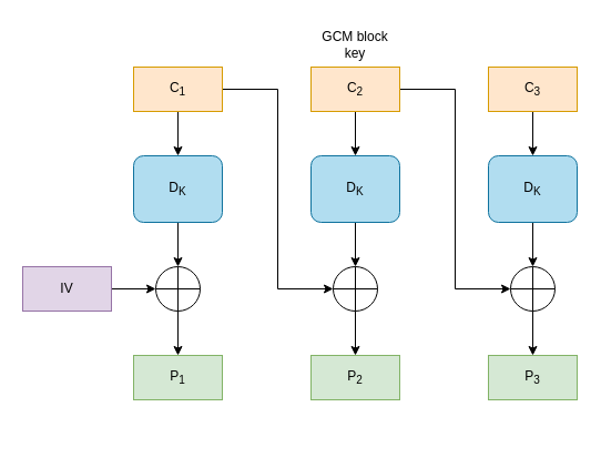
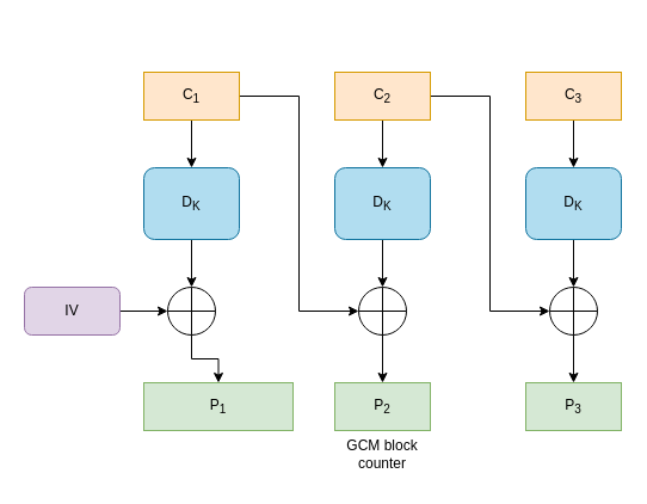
  <mxCell id="0" />
  <mxCell id="1" parent="0" />
  <mxCell id="2" style="edgeStyle=orthogonalEdgeStyle;rounded=0;orthogonalLoop=1;jettySize=auto;html=1;exitX=0.5;exitY=1;exitDx=0;exitDy=0;entryX=0.5;entryY=0;entryDx=0;entryDy=0;" parent="1" source="4" target="6" edge="1"><mxGeometry relative="1" as="geometry" /></mxCell>
  <mxCell id="3" style="edgeStyle=orthogonalEdgeStyle;rounded=0;orthogonalLoop=1;jettySize=auto;html=1;exitX=1;exitY=0.5;exitDx=0;exitDy=0;entryX=0;entryY=0.5;entryDx=0;entryDy=0;" parent="1" source="4" target="18" edge="1"><mxGeometry relative="1" as="geometry" /></mxCell>
  <mxCell id="4" value="C&lt;sub&gt;1&lt;/sub&gt;" style="rounded=0;whiteSpace=wrap;html=1;fillColor=#ffe6cc;strokeColor=#d79b00;" parent="1" vertex="1"><mxGeometry x="120" y="60" width="80" height="40" as="geometry" /></mxCell>
  <mxCell id="5" style="edgeStyle=orthogonalEdgeStyle;rounded=0;orthogonalLoop=1;jettySize=auto;html=1;exitX=0.5;exitY=1;exitDx=0;exitDy=0;entryX=0.5;entryY=0;entryDx=0;entryDy=0;" parent="1" source="6" target="8" edge="1"><mxGeometry relative="1" as="geometry" /></mxCell>
  <mxCell id="6" value="D&lt;sub&gt;K&lt;/sub&gt;" style="rounded=1;whiteSpace=wrap;html=1;fillColor=#b1ddf0;strokeColor=#10739e;" parent="1" vertex="1"><mxGeometry x="120" y="140" width="80" height="60" as="geometry" /></mxCell>
  <mxCell id="7" style="edgeStyle=orthogonalEdgeStyle;rounded=0;orthogonalLoop=1;jettySize=auto;html=1;exitX=0.5;exitY=1;exitDx=0;exitDy=0;entryX=0.5;entryY=0;entryDx=0;entryDy=0;" parent="1" source="8" target="11" edge="1"><mxGeometry relative="1" as="geometry" /></mxCell>
  <mxCell id="8" value="" style="shape=orEllipse;perimeter=ellipsePerimeter;whiteSpace=wrap;html=1;backgroundOutline=1;fillColor=none;" parent="1" vertex="1"><mxGeometry x="140" y="240" width="40" height="40" as="geometry" /></mxCell>
  <mxCell id="9" style="edgeStyle=orthogonalEdgeStyle;rounded=0;orthogonalLoop=1;jettySize=auto;html=1;exitX=1;exitY=0.5;exitDx=0;exitDy=0;entryX=0;entryY=0.5;entryDx=0;entryDy=0;" parent="1" source="10" target="8" edge="1"><mxGeometry relative="1" as="geometry" /></mxCell>
- <mxCell id="10" value="IV" style="rounded=0;whiteSpace=wrap;html=1;fillColor=#e1d5e7;strokeColor=#9673a6;" parent="1" vertex="1"><mxGeometry x="20" y="240" width="80" height="40" as="geometry" /></mxCell>
- <mxCell id="11" value="P&lt;sub&gt;1&lt;/sub&gt;" style="rounded=0;whiteSpace=wrap;html=1;fillColor=#d5e8d4;strokeColor=#82b366;" parent="1" vertex="1"><mxGeometry x="120" y="320" width="80" height="40" as="geometry" /></mxCell>
+ <mxCell id="10" value="IV" style="whiteSpace=wrap;html=1;fillColor=#e1d5e7;strokeColor=#9673a6;rounded=1;" parent="1" vertex="1"><mxGeometry x="20" y="240" width="80" height="40" as="geometry" /></mxCell>
+ <mxCell id="11" value="P&lt;sub&gt;1&lt;/sub&gt;" style="rounded=0;whiteSpace=wrap;html=1;fillColor=#d5e8d4;strokeColor=#82b366;" parent="1" vertex="1"><mxGeometry x="120" y="320" width="125" height="40" as="geometry" /></mxCell>
  <mxCell id="12" style="edgeStyle=orthogonalEdgeStyle;rounded=0;orthogonalLoop=1;jettySize=auto;html=1;exitX=0.5;exitY=1;exitDx=0;exitDy=0;entryX=0.5;entryY=0;entryDx=0;entryDy=0;" parent="1" source="14" target="16" edge="1"><mxGeometry relative="1" as="geometry" /></mxCell>
  <mxCell id="13" style="edgeStyle=orthogonalEdgeStyle;rounded=0;orthogonalLoop=1;jettySize=auto;html=1;exitX=1;exitY=0.5;exitDx=0;exitDy=0;entryX=0;entryY=0.5;entryDx=0;entryDy=0;" parent="1" source="14" target="25" edge="1"><mxGeometry relative="1" as="geometry" /></mxCell>
  <mxCell id="14" value="C&lt;sub&gt;2&lt;/sub&gt;" style="rounded=0;whiteSpace=wrap;html=1;fillColor=#ffe6cc;strokeColor=#d79b00;" parent="1" vertex="1"><mxGeometry x="280" y="60" width="80" height="40" as="geometry" /></mxCell>
  <mxCell id="15" style="edgeStyle=orthogonalEdgeStyle;rounded=0;orthogonalLoop=1;jettySize=auto;html=1;exitX=0.5;exitY=1;exitDx=0;exitDy=0;entryX=0.5;entryY=0;entryDx=0;entryDy=0;" parent="1" source="16" target="18" edge="1"><mxGeometry relative="1" as="geometry" /></mxCell>
  <mxCell id="16" value="D&lt;sub&gt;K&lt;/sub&gt;" style="rounded=1;whiteSpace=wrap;html=1;fillColor=#b1ddf0;strokeColor=#10739e;" parent="1" vertex="1"><mxGeometry x="280" y="140" width="80" height="60" as="geometry" /></mxCell>
  <mxCell id="17" style="edgeStyle=orthogonalEdgeStyle;rounded=0;orthogonalLoop=1;jettySize=auto;html=1;exitX=0.5;exitY=1;exitDx=0;exitDy=0;entryX=0.5;entryY=0;entryDx=0;entryDy=0;" parent="1" source="18" target="19" edge="1"><mxGeometry relative="1" as="geometry" /></mxCell>
  <mxCell id="18" value="" style="shape=orEllipse;perimeter=ellipsePerimeter;whiteSpace=wrap;html=1;backgroundOutline=1;fillColor=none;" parent="1" vertex="1"><mxGeometry x="300" y="240" width="40" height="40" as="geometry" /></mxCell>
  <mxCell id="19" value="P&lt;sub&gt;2&lt;/sub&gt;" style="rounded=0;whiteSpace=wrap;html=1;fillColor=#d5e8d4;strokeColor=#82b366;" parent="1" vertex="1"><mxGeometry x="280" y="320" width="80" height="40" as="geometry" /></mxCell>
  <mxCell id="20" style="edgeStyle=orthogonalEdgeStyle;rounded=0;orthogonalLoop=1;jettySize=auto;html=1;exitX=0.5;exitY=1;exitDx=0;exitDy=0;entryX=0.5;entryY=0;entryDx=0;entryDy=0;" parent="1" source="21" target="23" edge="1"><mxGeometry relative="1" as="geometry" /></mxCell>
  <mxCell id="21" value="C&lt;sub&gt;3&lt;/sub&gt;" style="rounded=0;whiteSpace=wrap;html=1;fillColor=#ffe6cc;strokeColor=#d79b00;" parent="1" vertex="1"><mxGeometry x="440" y="60" width="80" height="40" as="geometry" /></mxCell>
  <mxCell id="22" style="edgeStyle=orthogonalEdgeStyle;rounded=0;orthogonalLoop=1;jettySize=auto;html=1;exitX=0.5;exitY=1;exitDx=0;exitDy=0;entryX=0.5;entryY=0;entryDx=0;entryDy=0;" parent="1" source="23" target="25" edge="1"><mxGeometry relative="1" as="geometry" /></mxCell>
  <mxCell id="23" value="D&lt;sub&gt;K&lt;/sub&gt;" style="rounded=1;whiteSpace=wrap;html=1;fillColor=#b1ddf0;strokeColor=#10739e;" parent="1" vertex="1"><mxGeometry x="440" y="140" width="80" height="60" as="geometry" /></mxCell>
  <mxCell id="24" style="edgeStyle=orthogonalEdgeStyle;rounded=0;orthogonalLoop=1;jettySize=auto;html=1;exitX=0.5;exitY=1;exitDx=0;exitDy=0;entryX=0.5;entryY=0;entryDx=0;entryDy=0;" parent="1" source="25" target="26" edge="1"><mxGeometry relative="1" as="geometry" /></mxCell>
  <mxCell id="25" value="" style="shape=orEllipse;perimeter=ellipsePerimeter;whiteSpace=wrap;html=1;backgroundOutline=1;fillColor=none;" parent="1" vertex="1"><mxGeometry x="460" y="240" width="40" height="40" as="geometry" /></mxCell>
  <mxCell id="26" value="P&lt;sub&gt;3&lt;/sub&gt;" style="rounded=0;whiteSpace=wrap;html=1;fillColor=#d5e8d4;strokeColor=#82b366;" parent="1" vertex="1"><mxGeometry x="440" y="320" width="80" height="40" as="geometry" /></mxCell>
- <mxCell id="27" value="GCM block key" style="text;html=1;align=center;verticalAlign=middle;whiteSpace=wrap;rounded=0;" vertex="1" parent="1"><mxGeometry x="280" y="20" width="80" height="40" as="geometry" /></mxCell>
+ <mxCell id="28" value="GCM block counter" style="text;html=1;align=center;verticalAlign=middle;whiteSpace=wrap;rounded=0;" vertex="1" parent="1"><mxGeometry x="280" y="360" width="80" height="40" as="geometry" /></mxCell>
